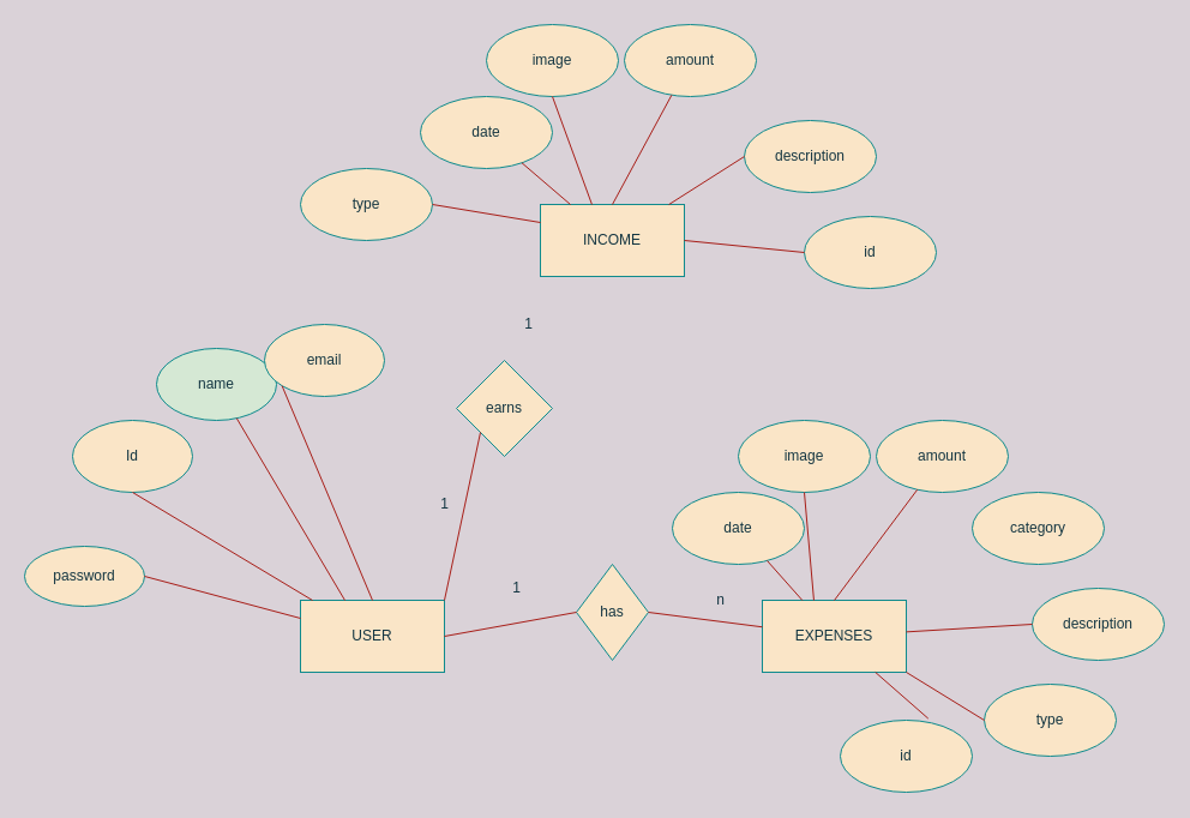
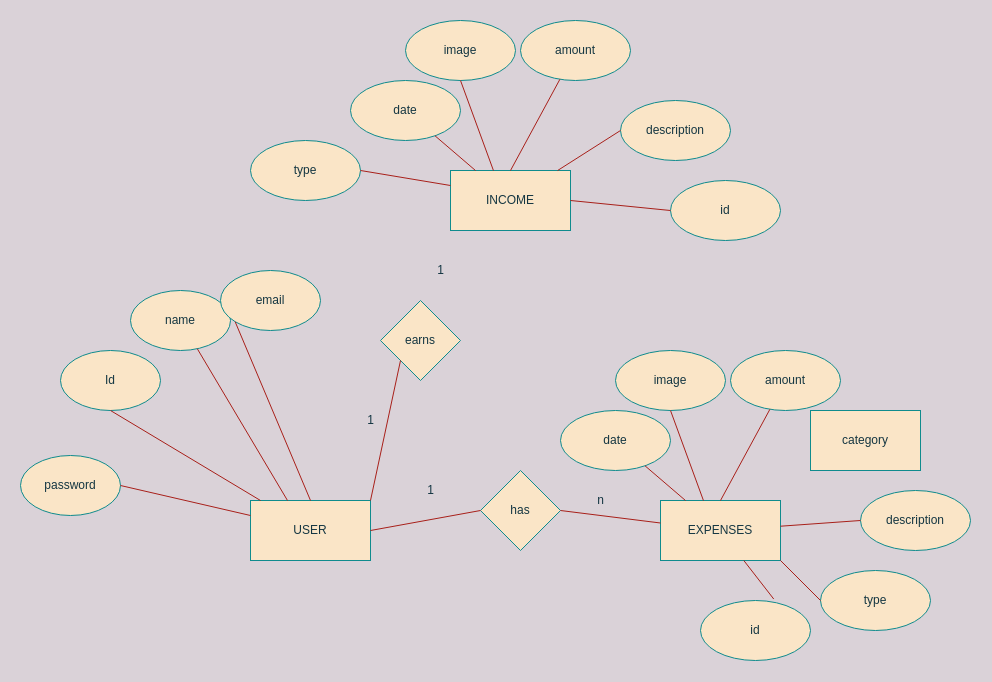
  <mxCell id="0" />
  <mxCell id="1" parent="0" />
  <mxCell id="2" value="USER" style="rounded=0;whiteSpace=wrap;html=1;fillColor=#FAE5C7;strokeColor=#0F8B8D;fontColor=#143642;" vertex="1" parent="1"><mxGeometry x="250" y="500" width="120" height="60" as="geometry" /></mxCell>
- <mxCell id="3" value="EXPENSES" style="rounded=0;whiteSpace=wrap;html=1;fillColor=#FAE5C7;strokeColor=#0F8B8D;fontColor=#143642;" vertex="1" parent="1"><mxGeometry x="635" y="500" width="120" height="60" as="geometry" /></mxCell>
+ <mxCell id="3" value="EXPENSES" style="rounded=0;whiteSpace=wrap;html=1;fillColor=#FAE5C7;strokeColor=#0F8B8D;fontColor=#143642;" vertex="1" parent="1"><mxGeometry x="660" y="500" width="120" height="60" as="geometry" /></mxCell>
  <mxCell id="4" value="Id" style="ellipse;whiteSpace=wrap;html=1;fillColor=#FAE5C7;strokeColor=#0F8B8D;fontColor=#143642;" vertex="1" parent="1"><mxGeometry x="60" y="350" width="100" height="60" as="geometry" /></mxCell>
- <mxCell id="5" value="name" style="ellipse;whiteSpace=wrap;html=1;fillColor=#d5e8d4;strokeColor=#0F8B8D;fontColor=#143642;" vertex="1" parent="1"><mxGeometry x="130" y="290" width="100" height="60" as="geometry" /></mxCell>
+ <mxCell id="5" value="name" style="ellipse;whiteSpace=wrap;html=1;fillColor=#FAE5C7;strokeColor=#0F8B8D;fontColor=#143642;" vertex="1" parent="1"><mxGeometry x="130" y="290" width="100" height="60" as="geometry" /></mxCell>
  <mxCell id="6" value="email" style="ellipse;whiteSpace=wrap;html=1;fillColor=#FAE5C7;strokeColor=#0F8B8D;fontColor=#143642;" vertex="1" parent="1"><mxGeometry x="220" y="270" width="100" height="60" as="geometry" /></mxCell>
- <mxCell id="7" value="has" style="rhombus;whiteSpace=wrap;html=1;fillColor=#FAE5C7;strokeColor=#0F8B8D;fontColor=#143642;" vertex="1" parent="1"><mxGeometry x="480" y="470" width="60" height="80" as="geometry" /></mxCell>
+ <mxCell id="7" value="has" style="rhombus;whiteSpace=wrap;html=1;fillColor=#FAE5C7;strokeColor=#0F8B8D;fontColor=#143642;" vertex="1" parent="1"><mxGeometry x="480" y="470" width="80" height="80" as="geometry" /></mxCell>
  <mxCell id="8" value="" style="endArrow=none;html=1;rounded=0;exitX=1;exitY=0.5;exitDx=0;exitDy=0;labelBackgroundColor=#DAD2D8;strokeColor=#A8201A;fontColor=#143642;" edge="1" parent="1" source="7" target="3"><mxGeometry width="50" height="50" relative="1" as="geometry"><mxPoint x="590" y="540" as="sourcePoint" /><mxPoint x="640" y="490" as="targetPoint" /></mxGeometry></mxCell>
  <mxCell id="9" value="" style="endArrow=none;html=1;rounded=0;exitX=1;exitY=0.5;exitDx=0;exitDy=0;entryX=0;entryY=0.5;entryDx=0;entryDy=0;labelBackgroundColor=#DAD2D8;strokeColor=#A8201A;fontColor=#143642;" edge="1" parent="1" source="2" target="7"><mxGeometry width="50" height="50" relative="1" as="geometry"><mxPoint x="570" y="520" as="sourcePoint" /><mxPoint x="670" y="532.5" as="targetPoint" /></mxGeometry></mxCell>
  <mxCell id="10" value="1" style="text;html=1;align=center;verticalAlign=middle;resizable=0;points=[];autosize=1;strokeColor=none;fillColor=none;fontColor=#143642;" vertex="1" parent="1"><mxGeometry x="415" y="475" width="30" height="30" as="geometry" /></mxCell>
  <mxCell id="11" value="n" style="text;html=1;align=center;verticalAlign=middle;resizable=0;points=[];autosize=1;strokeColor=none;fillColor=none;fontColor=#143642;" vertex="1" parent="1"><mxGeometry x="585" y="485" width="30" height="30" as="geometry" /></mxCell>
  <mxCell id="12" value="date&lt;span style=&quot;color: rgba(0, 0, 0, 0); font-family: monospace; font-size: 0px; text-align: start;&quot;&gt;%3CmxGraphModel%3E%3Croot%3E%3CmxCell%20id%3D%220%22%2F%3E%3CmxCell%20id%3D%221%22%20parent%3D%220%22%2F%3E%3CmxCell%20id%3D%222%22%20value%3D%22%22%20style%3D%22endArrow%3Dnone%3Bhtml%3D1%3Brounded%3D0%3BexitX%3D1%3BexitY%3D0.5%3BexitDx%3D0%3BexitDy%3D0%3B%22%20edge%3D%221%22%20parent%3D%221%22%3E%3CmxGeometry%20width%3D%2250%22%20height%3D%2250%22%20relative%3D%221%22%20as%3D%22geometry%22%3E%3CmxPoint%20x%3D%22370%22%20y%3D%22260%22%20as%3D%22sourcePoint%22%2F%3E%3CmxPoint%20x%3D%22470%22%20y%3D%22272.5%22%20as%3D%22targetPoint%22%2F%3E%3C%2FmxGeometry%3E%3C%2FmxCell%3E%3C%2Froot%3E%3C%2FmxGraphModel%3E&lt;/span&gt;" style="ellipse;whiteSpace=wrap;html=1;fillColor=#FAE5C7;strokeColor=#0F8B8D;fontColor=#143642;" vertex="1" parent="1"><mxGeometry x="560" y="410" width="110" height="60" as="geometry" /></mxCell>
  <mxCell id="13" value="amount" style="ellipse;whiteSpace=wrap;html=1;fillColor=#FAE5C7;strokeColor=#0F8B8D;fontColor=#143642;" vertex="1" parent="1"><mxGeometry x="730" y="350" width="110" height="60" as="geometry" /></mxCell>
- <mxCell id="14" value="category" style="ellipse;whiteSpace=wrap;html=1;fillColor=#FAE5C7;strokeColor=#0F8B8D;fontColor=#143642;" vertex="1" parent="1"><mxGeometry x="810" y="410" width="110" height="60" as="geometry" /></mxCell>
+ <mxCell id="14" value="category" style="whiteSpace=wrap;html=1;fillColor=#FAE5C7;strokeColor=#0F8B8D;fontColor=#143642;rounded=0;" vertex="1" parent="1"><mxGeometry x="810" y="410" width="110" height="60" as="geometry" /></mxCell>
  <mxCell id="15" value="description" style="ellipse;whiteSpace=wrap;html=1;fillColor=#FAE5C7;strokeColor=#0F8B8D;fontColor=#143642;" vertex="1" parent="1"><mxGeometry x="860" y="490" width="110" height="60" as="geometry" /></mxCell>
  <mxCell id="16" value="image" style="ellipse;whiteSpace=wrap;html=1;fillColor=#FAE5C7;strokeColor=#0F8B8D;fontColor=#143642;" vertex="1" parent="1"><mxGeometry x="615" y="350" width="110" height="60" as="geometry" /></mxCell>
  <mxCell id="17" value="" style="endArrow=none;html=1;rounded=0;entryX=0.5;entryY=1;entryDx=0;entryDy=0;labelBackgroundColor=#DAD2D8;strokeColor=#A8201A;fontColor=#143642;" edge="1" parent="1" source="2" target="4"><mxGeometry width="50" height="50" relative="1" as="geometry"><mxPoint x="410" y="560" as="sourcePoint" /><mxPoint x="460" y="510" as="targetPoint" /></mxGeometry></mxCell>
  <mxCell id="18" value="" style="endArrow=none;html=1;rounded=0;labelBackgroundColor=#DAD2D8;strokeColor=#A8201A;fontColor=#143642;" edge="1" parent="1" target="5"><mxGeometry width="50" height="50" relative="1" as="geometry"><mxPoint x="287" y="500" as="sourcePoint" /><mxPoint x="320" y="340" as="targetPoint" /></mxGeometry></mxCell>
  <mxCell id="19" value="" style="endArrow=none;html=1;rounded=0;entryX=0;entryY=1;entryDx=0;entryDy=0;labelBackgroundColor=#DAD2D8;strokeColor=#A8201A;fontColor=#143642;" edge="1" parent="1" target="6"><mxGeometry width="50" height="50" relative="1" as="geometry"><mxPoint x="310" y="500" as="sourcePoint" /><mxPoint x="314.288" y="419.804" as="targetPoint" /></mxGeometry></mxCell>
  <mxCell id="20" value="" style="endArrow=none;html=1;rounded=0;entryX=0;entryY=0.5;entryDx=0;entryDy=0;labelBackgroundColor=#DAD2D8;strokeColor=#A8201A;fontColor=#143642;" edge="1" parent="1" source="3" target="15"><mxGeometry width="50" height="50" relative="1" as="geometry"><mxPoint x="320" y="510" as="sourcePoint" /><mxPoint x="720" y="530" as="targetPoint" /></mxGeometry></mxCell>
  <mxCell id="21" value="" style="endArrow=none;html=1;rounded=0;exitX=0.5;exitY=0;exitDx=0;exitDy=0;labelBackgroundColor=#DAD2D8;strokeColor=#A8201A;fontColor=#143642;" edge="1" parent="1" source="3" target="13"><mxGeometry width="50" height="50" relative="1" as="geometry"><mxPoint x="690" y="518.79" as="sourcePoint" /><mxPoint x="774.645" y="420.003" as="targetPoint" /></mxGeometry></mxCell>
  <mxCell id="22" value="" style="endArrow=none;html=1;rounded=0;entryX=0.5;entryY=1;entryDx=0;entryDy=0;exitX=0.358;exitY=0.001;exitDx=0;exitDy=0;exitPerimeter=0;labelBackgroundColor=#DAD2D8;strokeColor=#A8201A;fontColor=#143642;" edge="1" parent="1" source="3" target="16"><mxGeometry width="50" height="50" relative="1" as="geometry"><mxPoint x="350" y="540" as="sourcePoint" /><mxPoint x="434.645" y="441.213" as="targetPoint" /></mxGeometry></mxCell>
  <mxCell id="23" value="" style="endArrow=none;html=1;rounded=0;labelBackgroundColor=#DAD2D8;strokeColor=#A8201A;fontColor=#143642;" edge="1" parent="1" source="3" target="12"><mxGeometry width="50" height="50" relative="1" as="geometry"><mxPoint x="360" y="550" as="sourcePoint" /><mxPoint x="444.645" y="451.213" as="targetPoint" /></mxGeometry></mxCell>
  <mxCell id="24" value="type" style="ellipse;whiteSpace=wrap;html=1;fillColor=#FAE5C7;strokeColor=#0F8B8D;fontColor=#143642;" vertex="1" parent="1"><mxGeometry x="820" y="570" width="110" height="60" as="geometry" /></mxCell>
  <mxCell id="25" value="" style="endArrow=none;html=1;rounded=0;exitX=1;exitY=1;exitDx=0;exitDy=0;entryX=0;entryY=0.5;entryDx=0;entryDy=0;labelBackgroundColor=#DAD2D8;strokeColor=#A8201A;fontColor=#143642;" edge="1" parent="1" source="3" target="24"><mxGeometry width="50" height="50" relative="1" as="geometry"><mxPoint x="790" y="536.129" as="sourcePoint" /><mxPoint x="830.381" y="533.524" as="targetPoint" /></mxGeometry></mxCell>
- <mxCell id="26" value="password" style="ellipse;whiteSpace=wrap;html=1;fillColor=#FAE5C7;strokeColor=#0F8B8D;fontColor=#143642;" vertex="1" parent="1"><mxGeometry x="20" y="455" width="100" height="50" as="geometry" /></mxCell>
+ <mxCell id="26" value="password" style="ellipse;whiteSpace=wrap;html=1;fillColor=#FAE5C7;strokeColor=#0F8B8D;fontColor=#143642;" vertex="1" parent="1"><mxGeometry x="20" y="455" width="100" height="60" as="geometry" /></mxCell>
  <mxCell id="27" value="" style="endArrow=none;html=1;rounded=0;entryX=1;entryY=0.5;entryDx=0;entryDy=0;exitX=0;exitY=0.25;exitDx=0;exitDy=0;labelBackgroundColor=#DAD2D8;strokeColor=#A8201A;fontColor=#143642;" edge="1" parent="1" source="2" target="26"><mxGeometry width="50" height="50" relative="1" as="geometry"><mxPoint x="287.273" y="510" as="sourcePoint" /><mxPoint x="200" y="430" as="targetPoint" /></mxGeometry></mxCell>
  <mxCell id="28" value="INCOME" style="rounded=0;whiteSpace=wrap;html=1;fillColor=#FAE5C7;strokeColor=#0F8B8D;fontColor=#143642;" vertex="1" parent="1"><mxGeometry x="450" y="170" width="120" height="60" as="geometry" /></mxCell>
  <mxCell id="29" value="date&lt;span style=&quot;color: rgba(0, 0, 0, 0); font-family: monospace; font-size: 0px; text-align: start;&quot;&gt;%3CmxGraphModel%3E%3Croot%3E%3CmxCell%20id%3D%220%22%2F%3E%3CmxCell%20id%3D%221%22%20parent%3D%220%22%2F%3E%3CmxCell%20id%3D%222%22%20value%3D%22%22%20style%3D%22endArrow%3Dnone%3Bhtml%3D1%3Brounded%3D0%3BexitX%3D1%3BexitY%3D0.5%3BexitDx%3D0%3BexitDy%3D0%3B%22%20edge%3D%221%22%20parent%3D%221%22%3E%3CmxGeometry%20width%3D%2250%22%20height%3D%2250%22%20relative%3D%221%22%20as%3D%22geometry%22%3E%3CmxPoint%20x%3D%22370%22%20y%3D%22260%22%20as%3D%22sourcePoint%22%2F%3E%3CmxPoint%20x%3D%22470%22%20y%3D%22272.5%22%20as%3D%22targetPoint%22%2F%3E%3C%2FmxGeometry%3E%3C%2FmxCell%3E%3C%2Froot%3E%3C%2FmxGraphModel%3E&lt;/span&gt;" style="ellipse;whiteSpace=wrap;html=1;fillColor=#FAE5C7;strokeColor=#0F8B8D;fontColor=#143642;" vertex="1" parent="1"><mxGeometry x="350" y="80" width="110" height="60" as="geometry" /></mxCell>
  <mxCell id="30" value="amount" style="ellipse;whiteSpace=wrap;html=1;fillColor=#FAE5C7;strokeColor=#0F8B8D;fontColor=#143642;" vertex="1" parent="1"><mxGeometry x="520" y="20" width="110" height="60" as="geometry" /></mxCell>
  <mxCell id="31" value="description" style="ellipse;whiteSpace=wrap;html=1;fillColor=#FAE5C7;strokeColor=#0F8B8D;fontColor=#143642;" vertex="1" parent="1"><mxGeometry x="620" y="100" width="110" height="60" as="geometry" /></mxCell>
  <mxCell id="32" value="image" style="ellipse;whiteSpace=wrap;html=1;fillColor=#FAE5C7;strokeColor=#0F8B8D;fontColor=#143642;" vertex="1" parent="1"><mxGeometry x="405" y="20" width="110" height="60" as="geometry" /></mxCell>
  <mxCell id="33" value="" style="endArrow=none;html=1;rounded=0;entryX=0;entryY=0.5;entryDx=0;entryDy=0;labelBackgroundColor=#DAD2D8;strokeColor=#A8201A;fontColor=#143642;" edge="1" parent="1" source="28" target="31"><mxGeometry width="50" height="50" relative="1" as="geometry"><mxPoint x="110" y="180" as="sourcePoint" /><mxPoint x="510" y="200" as="targetPoint" /></mxGeometry></mxCell>
  <mxCell id="34" value="" style="endArrow=none;html=1;rounded=0;exitX=0.5;exitY=0;exitDx=0;exitDy=0;labelBackgroundColor=#DAD2D8;strokeColor=#A8201A;fontColor=#143642;" edge="1" parent="1" source="28" target="30"><mxGeometry width="50" height="50" relative="1" as="geometry"><mxPoint x="480" y="188.79" as="sourcePoint" /><mxPoint x="564.645" y="90.003" as="targetPoint" /></mxGeometry></mxCell>
  <mxCell id="35" value="" style="endArrow=none;html=1;rounded=0;entryX=0.5;entryY=1;entryDx=0;entryDy=0;exitX=0.358;exitY=0.001;exitDx=0;exitDy=0;exitPerimeter=0;labelBackgroundColor=#DAD2D8;strokeColor=#A8201A;fontColor=#143642;" edge="1" parent="1" source="28" target="32"><mxGeometry width="50" height="50" relative="1" as="geometry"><mxPoint x="140" y="210" as="sourcePoint" /><mxPoint x="224.645" y="111.213" as="targetPoint" /></mxGeometry></mxCell>
  <mxCell id="36" value="" style="endArrow=none;html=1;rounded=0;labelBackgroundColor=#DAD2D8;strokeColor=#A8201A;fontColor=#143642;" edge="1" parent="1" source="28" target="29"><mxGeometry width="50" height="50" relative="1" as="geometry"><mxPoint x="150" y="220" as="sourcePoint" /><mxPoint x="234.645" y="121.213" as="targetPoint" /></mxGeometry></mxCell>
  <mxCell id="37" value="type" style="ellipse;whiteSpace=wrap;html=1;fillColor=#FAE5C7;strokeColor=#0F8B8D;fontColor=#143642;" vertex="1" parent="1"><mxGeometry x="250" y="140" width="110" height="60" as="geometry" /></mxCell>
  <mxCell id="38" value="" style="endArrow=none;html=1;rounded=0;exitX=0;exitY=0.25;exitDx=0;exitDy=0;entryX=1;entryY=0.5;entryDx=0;entryDy=0;labelBackgroundColor=#DAD2D8;strokeColor=#A8201A;fontColor=#143642;" edge="1" parent="1" source="28" target="37"><mxGeometry width="50" height="50" relative="1" as="geometry"><mxPoint x="580" y="206.129" as="sourcePoint" /><mxPoint x="620.381" y="203.524" as="targetPoint" /></mxGeometry></mxCell>
  <mxCell id="39" value="earns" style="rhombus;whiteSpace=wrap;html=1;fillColor=#FAE5C7;strokeColor=#0F8B8D;fontColor=#143642;" vertex="1" parent="1"><mxGeometry x="380" y="300" width="80" height="80" as="geometry" /></mxCell>
  <mxCell id="40" value="" style="endArrow=none;html=1;rounded=0;exitX=1;exitY=0;exitDx=0;exitDy=0;entryX=0;entryY=1;entryDx=0;entryDy=0;labelBackgroundColor=#DAD2D8;strokeColor=#A8201A;fontColor=#143642;" edge="1" parent="1" source="2" target="39"><mxGeometry width="50" height="50" relative="1" as="geometry"><mxPoint x="430" y="310" as="sourcePoint" /><mxPoint x="520" y="240" as="targetPoint" /></mxGeometry></mxCell>
  <mxCell id="41" value="1" style="text;html=1;align=center;verticalAlign=middle;resizable=0;points=[];autosize=1;strokeColor=none;fillColor=none;fontColor=#143642;" vertex="1" parent="1"><mxGeometry x="355" y="405" width="30" height="30" as="geometry" /></mxCell>
  <mxCell id="42" value="1" style="text;html=1;align=center;verticalAlign=middle;resizable=0;points=[];autosize=1;strokeColor=none;fillColor=none;fontColor=#143642;" vertex="1" parent="1"><mxGeometry x="425" y="255" width="30" height="30" as="geometry" /></mxCell>
  <mxCell id="43" value="id" style="ellipse;whiteSpace=wrap;html=1;fillColor=#FAE5C7;strokeColor=#0F8B8D;fontColor=#143642;" vertex="1" parent="1"><mxGeometry x="700" y="600" width="110" height="60" as="geometry" /></mxCell>
  <mxCell id="44" value="" style="endArrow=none;html=1;rounded=0;entryX=0.666;entryY=-0.024;entryDx=0;entryDy=0;entryPerimeter=0;labelBackgroundColor=#DAD2D8;strokeColor=#A8201A;fontColor=#143642;" edge="1" parent="1" source="3" target="43"><mxGeometry width="50" height="50" relative="1" as="geometry"><mxPoint x="790" y="570" as="sourcePoint" /><mxPoint x="830" y="610" as="targetPoint" /></mxGeometry></mxCell>
  <mxCell id="45" value="id" style="ellipse;whiteSpace=wrap;html=1;fillColor=#FAE5C7;strokeColor=#0F8B8D;fontColor=#143642;" vertex="1" parent="1"><mxGeometry x="670" y="180" width="110" height="60" as="geometry" /></mxCell>
  <mxCell id="46" value="" style="endArrow=none;html=1;rounded=0;entryX=0;entryY=0.5;entryDx=0;entryDy=0;exitX=1;exitY=0.5;exitDx=0;exitDy=0;labelBackgroundColor=#DAD2D8;strokeColor=#A8201A;fontColor=#143642;" edge="1" parent="1" source="28" target="45"><mxGeometry width="50" height="50" relative="1" as="geometry"><mxPoint x="460" y="480" as="sourcePoint" /><mxPoint x="510" y="430" as="targetPoint" /></mxGeometry></mxCell>
